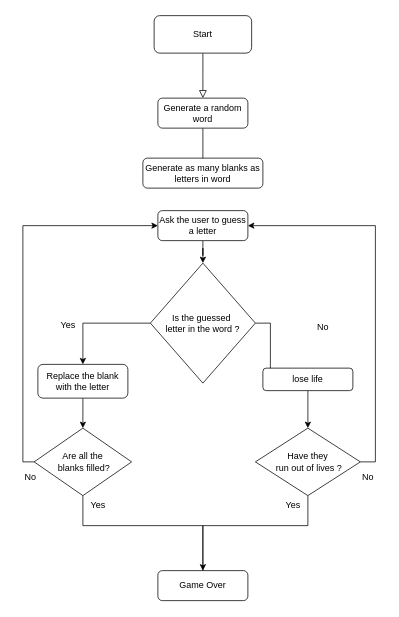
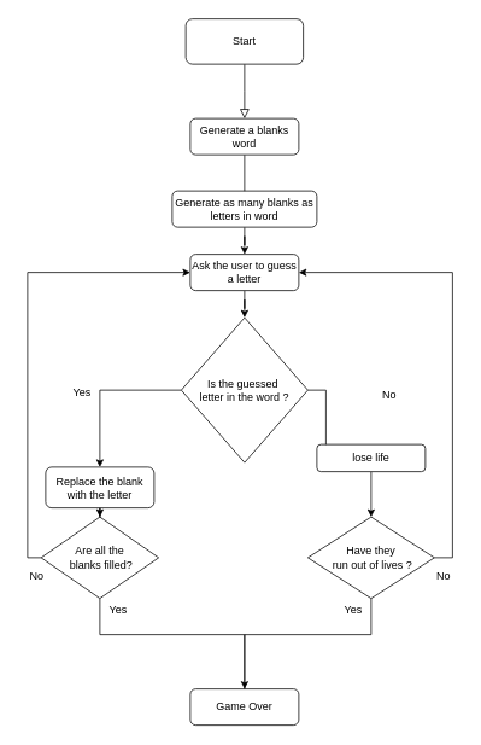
  <mxCell id="0" />
  <mxCell id="1" parent="0" />
  <mxCell id="2" value="" style="rounded=0;html=1;jettySize=auto;orthogonalLoop=1;fontSize=11;endArrow=block;endFill=0;endSize=8;strokeWidth=1;shadow=0;labelBackgroundColor=none;edgeStyle=orthogonalEdgeStyle;" parent="1" source="3" edge="1"><mxGeometry relative="1" as="geometry"><mxPoint x="270" y="130" as="targetPoint" /></mxGeometry></mxCell>
  <mxCell id="3" value="Start" style="rounded=1;whiteSpace=wrap;html=1;fontSize=12;glass=0;strokeWidth=1;shadow=0;" parent="1" vertex="1"><mxGeometry x="205" y="20" width="130" height="50" as="geometry" /></mxCell>
  <mxCell id="4" value="" style="rounded=0;html=1;jettySize=auto;orthogonalLoop=1;fontSize=11;endArrow=block;endFill=0;endSize=8;strokeWidth=1;shadow=0;labelBackgroundColor=none;edgeStyle=orthogonalEdgeStyle;" parent="1" edge="1"><mxGeometry y="20" relative="1" as="geometry"><mxPoint as="offset" /><mxPoint x="270" y="210" as="sourcePoint" /><mxPoint x="270.029" y="250.023" as="targetPoint" /></mxGeometry></mxCell>
  <mxCell id="5" style="edgeStyle=orthogonalEdgeStyle;rounded=0;orthogonalLoop=1;jettySize=auto;html=1;endArrow=none;" edge="1" parent="1" source="6" target="10"><mxGeometry relative="1" as="geometry" /></mxCell>
- <mxCell id="6" value="Generate a random word" style="rounded=1;whiteSpace=wrap;html=1;fontSize=12;glass=0;strokeWidth=1;shadow=0;" parent="1" vertex="1"><mxGeometry x="210" y="130" width="120" height="40" as="geometry" /></mxCell>
+ <mxCell id="6" value="Generate a blanks word" style="rounded=1;whiteSpace=wrap;html=1;fontSize=12;glass=0;strokeWidth=1;shadow=0;" parent="1" vertex="1"><mxGeometry x="210" y="130" width="120" height="40" as="geometry" /></mxCell>
  <mxCell id="7" style="edgeStyle=orthogonalEdgeStyle;rounded=0;orthogonalLoop=1;jettySize=auto;html=1;entryX=0.5;entryY=0;entryDx=0;entryDy=0;" edge="1" parent="1" source="8" target="13"><mxGeometry relative="1" as="geometry" /></mxCell>
  <mxCell id="8" value="Ask the user to guess a letter" style="rounded=1;whiteSpace=wrap;html=1;fontSize=12;glass=0;strokeWidth=1;shadow=0;" parent="1" vertex="1"><mxGeometry x="210" y="280" width="120" height="40" as="geometry" /></mxCell>
+ <mxCell id="9" style="edgeStyle=orthogonalEdgeStyle;rounded=0;orthogonalLoop=1;jettySize=auto;html=1;" edge="1" parent="1" source="10" target="8"><mxGeometry relative="1" as="geometry" /></mxCell>
  <mxCell id="10" value="Generate as many blanks as letters in word" style="rounded=1;whiteSpace=wrap;html=1;fontSize=12;glass=0;strokeWidth=1;shadow=0;" vertex="1" parent="1"><mxGeometry x="190" y="210" width="160" height="40" as="geometry" /></mxCell>
  <mxCell id="11" style="edgeStyle=orthogonalEdgeStyle;rounded=0;orthogonalLoop=1;jettySize=auto;html=1;entryX=0.5;entryY=0;entryDx=0;entryDy=0;" edge="1" parent="1" source="13" target="15"><mxGeometry relative="1" as="geometry" /></mxCell>
  <mxCell id="12" style="edgeStyle=orthogonalEdgeStyle;rounded=0;orthogonalLoop=1;jettySize=auto;html=1;" edge="1" parent="1" source="13" target="18"><mxGeometry relative="1" as="geometry" /></mxCell>
  <mxCell id="13" value="Is the guessed&amp;nbsp;&lt;div&gt;letter in the word ?&lt;/div&gt;" style="rhombus;whiteSpace=wrap;html=1;" vertex="1" parent="1"><mxGeometry x="200" y="350" width="140" height="160" as="geometry" /></mxCell>
  <mxCell id="14" style="edgeStyle=orthogonalEdgeStyle;rounded=0;orthogonalLoop=1;jettySize=auto;html=1;entryX=0.5;entryY=0;entryDx=0;entryDy=0;" edge="1" parent="1" source="15" target="21"><mxGeometry relative="1" as="geometry" /></mxCell>
- <mxCell id="15" value="Replace the blank with the letter" style="rounded=1;whiteSpace=wrap;html=1;" vertex="1" parent="1"><mxGeometry y="485" width="120" height="45" as="geometry" x="50" /></mxCell>
+ <mxCell id="15" value="Replace the blank with the letter" style="rounded=1;whiteSpace=wrap;html=1;" vertex="1" parent="1"><mxGeometry x="50" y="515" width="120" height="45" as="geometry" /></mxCell>
  <mxCell id="16" value="Yes" style="text;html=1;align=center;verticalAlign=middle;resizable=0;points=[];autosize=1;strokeColor=none;fillColor=none;" vertex="1" parent="1"><mxGeometry x="70" y="418" width="40" height="30" as="geometry" /></mxCell>
  <mxCell id="17" style="edgeStyle=orthogonalEdgeStyle;rounded=0;orthogonalLoop=1;jettySize=auto;html=1;entryX=0.5;entryY=0;entryDx=0;entryDy=0;" edge="1" parent="1" source="18" target="24"><mxGeometry relative="1" as="geometry" /></mxCell>
  <mxCell id="18" value="lose life" style="rounded=1;whiteSpace=wrap;html=1;" vertex="1" parent="1"><mxGeometry x="350" y="490" width="120" height="30" as="geometry" /></mxCell>
  <mxCell id="19" value="No" style="text;html=1;align=center;verticalAlign=middle;resizable=0;points=[];autosize=1;strokeColor=none;fillColor=none;" vertex="1" parent="1"><mxGeometry x="410" y="420" width="40" height="30" as="geometry" /></mxCell>
  <mxCell id="20" style="edgeStyle=orthogonalEdgeStyle;rounded=0;orthogonalLoop=1;jettySize=auto;html=1;" edge="1" parent="1" source="21"><mxGeometry relative="1" as="geometry"><mxPoint x="270" y="760" as="targetPoint" /><Array as="points"><mxPoint x="110" y="700" /><mxPoint x="270" y="700" /></Array></mxGeometry></mxCell>
  <mxCell id="21" value="Are all the&lt;div&gt;&amp;nbsp;blanks filled?&lt;/div&gt;" style="rhombus;whiteSpace=wrap;html=1;" vertex="1" parent="1"><mxGeometry x="45" y="570" width="130" height="90" as="geometry" /></mxCell>
  <mxCell id="22" style="edgeStyle=orthogonalEdgeStyle;rounded=0;orthogonalLoop=1;jettySize=auto;html=1;exitX=1;exitY=0.5;exitDx=0;exitDy=0;entryX=1;entryY=0.5;entryDx=0;entryDy=0;" edge="1" parent="1" source="24" target="8"><mxGeometry relative="1" as="geometry"><mxPoint x="330.004" y="615.029" as="sourcePoint" /><mxPoint x="259.96" y="330" as="targetPoint" /><Array as="points"><mxPoint x="500" y="615" /><mxPoint x="500" y="300" /></Array></mxGeometry></mxCell>
  <mxCell id="23" style="edgeStyle=orthogonalEdgeStyle;rounded=0;orthogonalLoop=1;jettySize=auto;html=1;entryX=0.5;entryY=0;entryDx=0;entryDy=0;exitX=0.5;exitY=1;exitDx=0;exitDy=0;" edge="1" parent="1" source="24"><mxGeometry relative="1" as="geometry"><mxPoint x="410" y="700" as="sourcePoint" /><mxPoint x="270" y="800" as="targetPoint" /><Array as="points"><mxPoint x="410" y="700" /><mxPoint x="270" y="700" /></Array></mxGeometry></mxCell>
  <mxCell id="24" value="Have they&lt;div&gt;&amp;nbsp;run out of lives ?&lt;/div&gt;" style="rhombus;whiteSpace=wrap;html=1;" vertex="1" parent="1"><mxGeometry x="340" y="570" width="140" height="90" as="geometry" /></mxCell>
  <mxCell id="25" style="edgeStyle=orthogonalEdgeStyle;rounded=0;orthogonalLoop=1;jettySize=auto;html=1;exitX=0;exitY=0.5;exitDx=0;exitDy=0;entryX=0;entryY=0.5;entryDx=0;entryDy=0;" edge="1" parent="1" source="21" target="8"><mxGeometry relative="1" as="geometry"><mxPoint x="490" y="615" as="sourcePoint" /><mxPoint x="340" y="310" as="targetPoint" /><Array as="points"><mxPoint x="45" y="615" /><mxPoint x="30" y="615" /><mxPoint x="30" y="300" /></Array></mxGeometry></mxCell>
  <mxCell id="26" value="Game Over" style="rounded=1;whiteSpace=wrap;html=1;fontSize=12;glass=0;strokeWidth=1;shadow=0;" vertex="1" parent="1"><mxGeometry x="210" y="760" width="120" height="40" as="geometry" /></mxCell>
  <mxCell id="27" value="Yes" style="text;html=1;align=center;verticalAlign=middle;resizable=0;points=[];autosize=1;strokeColor=none;fillColor=none;" vertex="1" parent="1"><mxGeometry x="110" y="658" width="40" height="30" as="geometry" /></mxCell>
  <mxCell id="28" value="Yes" style="text;html=1;align=center;verticalAlign=middle;resizable=0;points=[];autosize=1;strokeColor=none;fillColor=none;" vertex="1" parent="1"><mxGeometry x="370" y="658" width="40" height="30" as="geometry" /></mxCell>
  <mxCell id="29" value="No" style="text;html=1;align=center;verticalAlign=middle;resizable=0;points=[];autosize=1;strokeColor=none;fillColor=none;" vertex="1" parent="1"><mxGeometry x="470" y="620" width="40" height="30" as="geometry" /></mxCell>
  <mxCell id="30" value="No" style="text;html=1;align=center;verticalAlign=middle;resizable=0;points=[];autosize=1;strokeColor=none;fillColor=none;" vertex="1" parent="1"><mxGeometry x="20" y="620" width="40" height="30" as="geometry" /></mxCell>
